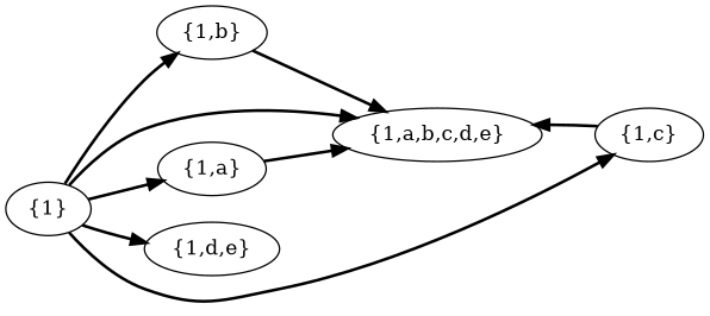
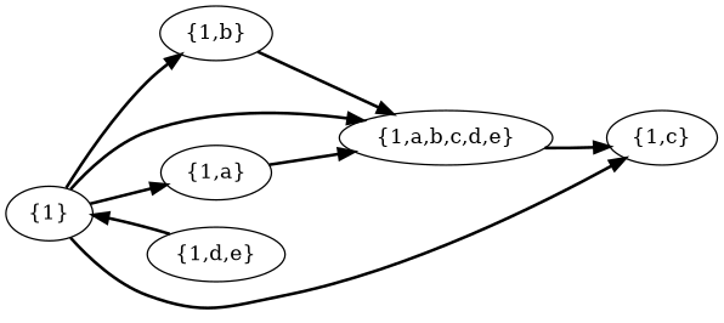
  digraph {
    rankdir=LR
    edge [style=bold]
    "{1}"
    "{1,a}"
    "{1,b}"
    "{1,c}"
    "{1,d,e}"
    "{1,a,b,c,d,e}"
    "{1}" -> "{1,a}"
    "{1}" -> "{1,b}"
    "{1}" -> "{1,c}"
-   "{1}" -> "{1,d,e}"
+   "{1,d,e}" -> "{1}"
    "{1}" -> "{1,a,b,c,d,e}"
    "{1,a}" -> "{1,a,b,c,d,e}"
    "{1,b}" -> "{1,a,b,c,d,e}"
-   "{1,c}" -> "{1,a,b,c,d,e}"
+   "{1,a,b,c,d,e}" -> "{1,c}"
  }
